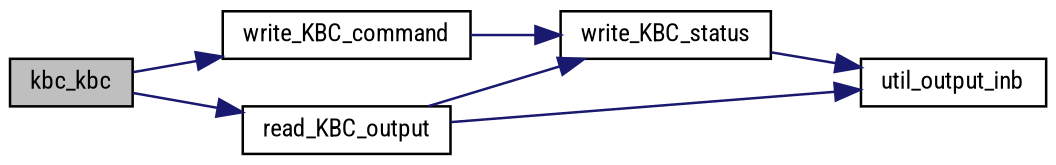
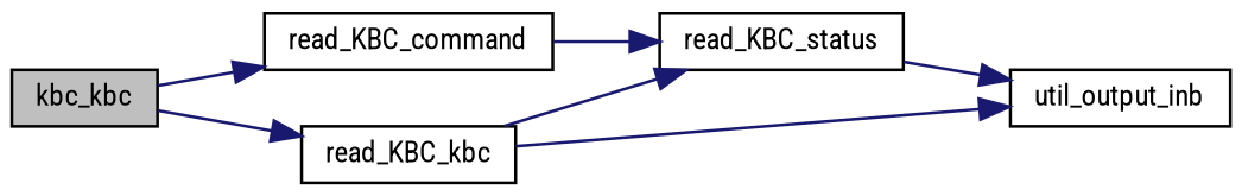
  digraph {
    fontname="Roboto Condensed"
    rankdir=LR
    node [color=black fillcolor=white fontname="Roboto Condensed" fontsize=10 shape=record style=filled]
    edge [color=midnightblue fontname="Roboto Condensed" fontsize=10 labelfontname=Helvetica labelfontsize=10 style=solid]
    n1 [fillcolor=grey75 fontcolor=black height=0.2 label=kbc_kbc width=0.4]
-   n2 [height=0.2 label=read_KBC_output width=0.4]
-   n3 [height=0.2 label=write_KBC_command width=0.4]
-   n4 [height=0.2 label=write_KBC_status width=0.4]
+   n2 [height=0.2 label=read_KBC_kbc width=0.4]
+   n3 [height=0.2 label=read_KBC_command width=0.4]
+   n4 [height=0.2 label=read_KBC_status width=0.4]
    n5 [height=0.2 label=util_output_inb width=0.4]
    n1 -> n2
    n1 -> n3
    n2 -> n4
    n2 -> n5
    n3 -> n4
    n4 -> n5
  }
